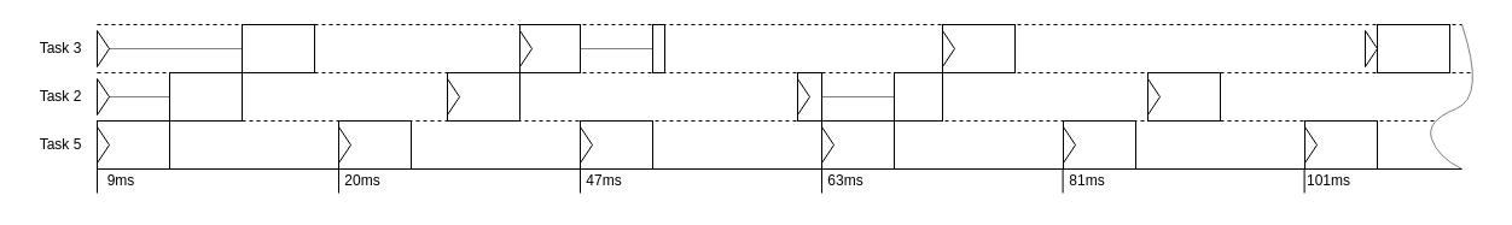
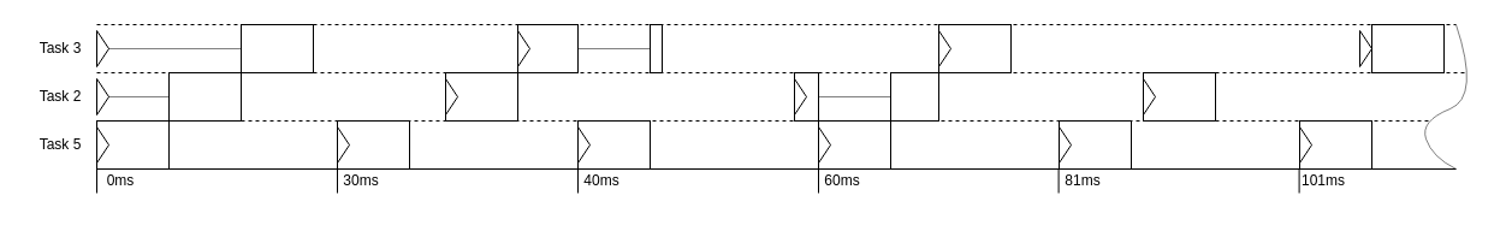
  <mxCell id="0" />
  <mxCell id="1" parent="0" />
- <mxCell id="2" value="9ms" style="text;html=1;strokeColor=none;fillColor=none;align=center;verticalAlign=middle;whiteSpace=wrap;rounded=0;" vertex="1" parent="1"><mxGeometry x="70" y="135" width="60" height="30" as="geometry" /></mxCell>
- <mxCell id="3" value="20ms" style="text;html=1;strokeColor=none;fillColor=none;align=center;verticalAlign=middle;whiteSpace=wrap;rounded=0;" vertex="1" parent="1"><mxGeometry x="270" y="135" width="60" height="30" as="geometry" /></mxCell>
+ <mxCell id="2" value="0ms" style="text;html=1;strokeColor=none;fillColor=none;align=center;verticalAlign=middle;whiteSpace=wrap;rounded=0;" vertex="1" parent="1"><mxGeometry x="70" y="135" width="60" height="30" as="geometry" /></mxCell>
+ <mxCell id="3" value="30ms" style="text;html=1;strokeColor=none;fillColor=none;align=center;verticalAlign=middle;whiteSpace=wrap;rounded=0;" vertex="1" parent="1"><mxGeometry x="270" y="135" width="60" height="30" as="geometry" /></mxCell>
  <mxCell id="4" value="" style="rounded=0;whiteSpace=wrap;html=1;" vertex="1" parent="1"><mxGeometry x="1080" y="100" width="60" height="40" as="geometry" /></mxCell>
  <mxCell id="5" value="" style="rounded=0;whiteSpace=wrap;html=1;" vertex="1" parent="1"><mxGeometry x="950" y="60" width="60" height="40" as="geometry" /></mxCell>
  <mxCell id="6" value="" style="rounded=0;whiteSpace=wrap;html=1;" vertex="1" parent="1"><mxGeometry x="880" y="100" width="60" height="40" as="geometry" /></mxCell>
  <mxCell id="7" value="" style="rounded=0;whiteSpace=wrap;html=1;" vertex="1" parent="1"><mxGeometry x="780" y="20" width="60" height="40" as="geometry" /></mxCell>
  <mxCell id="8" value="" style="rounded=0;whiteSpace=wrap;html=1;" vertex="1" parent="1"><mxGeometry x="430" y="20" width="50" height="40" as="geometry" /></mxCell>
  <mxCell id="9" value="" style="rounded=0;whiteSpace=wrap;html=1;" vertex="1" parent="1"><mxGeometry x="660" y="60" width="20" height="40" as="geometry" /></mxCell>
  <mxCell id="10" value="" style="rounded=0;whiteSpace=wrap;html=1;" vertex="1" parent="1"><mxGeometry x="370" y="60" width="60" height="40" as="geometry" /></mxCell>
  <mxCell id="11" value="" style="endArrow=none;html=1;rounded=0;" edge="1" parent="1"><mxGeometry width="50" height="50" relative="1" as="geometry"><mxPoint y="140" as="sourcePoint" x="80" /><mxPoint x="1210" y="140" as="targetPoint" /></mxGeometry></mxCell>
  <mxCell id="12" value="" style="endArrow=none;html=1;rounded=0;dashed=1;" edge="1" parent="1"><mxGeometry width="50" height="50" relative="1" as="geometry"><mxPoint y="100" as="sourcePoint" x="80" /><mxPoint x="1190" y="100" as="targetPoint" /></mxGeometry></mxCell>
  <mxCell id="13" value="" style="endArrow=none;html=1;rounded=0;dashed=1;" edge="1" parent="1"><mxGeometry width="50" height="50" relative="1" as="geometry"><mxPoint y="60" as="sourcePoint" x="80" /><mxPoint x="1220" y="60" as="targetPoint" /></mxGeometry></mxCell>
  <mxCell id="14" value="" style="endArrow=none;html=1;rounded=0;dashed=1;" edge="1" parent="1"><mxGeometry width="50" height="50" relative="1" as="geometry"><mxPoint y="20" as="sourcePoint" x="80" /><mxPoint x="1210" y="20" as="targetPoint" /></mxGeometry></mxCell>
  <mxCell id="15" value="Task 5" style="text;html=1;strokeColor=none;fillColor=none;align=center;verticalAlign=middle;whiteSpace=wrap;rounded=0;" vertex="1" parent="1"><mxGeometry x="20" y="105" width="60" height="30" as="geometry" /></mxCell>
  <mxCell id="16" value="Task 2" style="text;html=1;strokeColor=none;fillColor=none;align=center;verticalAlign=middle;whiteSpace=wrap;rounded=0;" vertex="1" parent="1"><mxGeometry x="20" y="65" width="60" height="30" as="geometry" /></mxCell>
  <mxCell id="17" value="Task 3" style="text;html=1;strokeColor=none;fillColor=none;align=center;verticalAlign=middle;whiteSpace=wrap;rounded=0;" vertex="1" parent="1"><mxGeometry x="20" y="25" width="60" height="30" as="geometry" /></mxCell>
  <mxCell id="18" value="" style="rounded=0;whiteSpace=wrap;html=1;" vertex="1" parent="1"><mxGeometry y="100" width="60" height="40" as="geometry" x="80" /></mxCell>
  <mxCell id="19" value="" style="rounded=0;whiteSpace=wrap;html=1;" vertex="1" parent="1"><mxGeometry x="280" y="100" width="60" height="40" as="geometry" /></mxCell>
  <mxCell id="20" value="" style="rounded=0;whiteSpace=wrap;html=1;" vertex="1" parent="1"><mxGeometry x="480" y="100" width="60" height="40" as="geometry" /></mxCell>
  <mxCell id="21" value="" style="rounded=0;whiteSpace=wrap;html=1;" vertex="1" parent="1"><mxGeometry x="680" y="100" width="60" height="40" as="geometry" /></mxCell>
  <mxCell id="22" value="" style="rounded=0;whiteSpace=wrap;html=1;" vertex="1" parent="1"><mxGeometry x="140" y="60" width="60" height="40" as="geometry" /></mxCell>
  <mxCell id="23" value="" style="rounded=0;whiteSpace=wrap;html=1;" vertex="1" parent="1"><mxGeometry x="200" y="20" width="60" height="40" as="geometry" /></mxCell>
  <mxCell id="24" value="" style="triangle;whiteSpace=wrap;html=1;" vertex="1" parent="1"><mxGeometry y="65" width="10" height="30" as="geometry" x="80" /></mxCell>
  <mxCell id="25" value="" style="triangle;whiteSpace=wrap;html=1;" vertex="1" parent="1"><mxGeometry y="25" width="10" height="30" as="geometry" x="80" /></mxCell>
  <mxCell id="26" value="" style="triangle;whiteSpace=wrap;html=1;" vertex="1" parent="1"><mxGeometry y="105" width="10" height="30" as="geometry" x="80" /></mxCell>
  <mxCell id="27" value="" style="triangle;whiteSpace=wrap;html=1;" vertex="1" parent="1"><mxGeometry x="280" y="105" width="10" height="30" as="geometry" /></mxCell>
  <mxCell id="28" value="" style="triangle;whiteSpace=wrap;html=1;" vertex="1" parent="1"><mxGeometry x="480" y="105" width="10" height="30" as="geometry" /></mxCell>
  <mxCell id="29" value="" style="triangle;whiteSpace=wrap;html=1;" vertex="1" parent="1"><mxGeometry x="680" y="105" width="10" height="30" as="geometry" /></mxCell>
  <mxCell id="30" value="" style="triangle;whiteSpace=wrap;html=1;" vertex="1" parent="1"><mxGeometry x="370" y="65" width="10" height="30" as="geometry" /></mxCell>
  <mxCell id="31" value="" style="triangle;whiteSpace=wrap;html=1;" vertex="1" parent="1"><mxGeometry x="660" y="65" width="10" height="30" as="geometry" /></mxCell>
  <mxCell id="32" value="" style="triangle;whiteSpace=wrap;html=1;" vertex="1" parent="1"><mxGeometry x="430" y="25" width="10" height="30" as="geometry" /></mxCell>
  <mxCell id="33" value="" style="triangle;whiteSpace=wrap;html=1;" vertex="1" parent="1"><mxGeometry x="780" y="25" width="10" height="30" as="geometry" /></mxCell>
  <mxCell id="34" value="" style="triangle;whiteSpace=wrap;html=1;" vertex="1" parent="1"><mxGeometry x="880" y="105" width="10" height="30" as="geometry" /></mxCell>
  <mxCell id="35" value="" style="triangle;whiteSpace=wrap;html=1;" vertex="1" parent="1"><mxGeometry x="950" y="65" width="10" height="30" as="geometry" /></mxCell>
  <mxCell id="36" value="" style="endArrow=none;html=1;rounded=0;exitX=1;exitY=0.5;exitDx=0;exitDy=0;entryX=0;entryY=0.5;entryDx=0;entryDy=0;dashed=1;dashPattern=1 1;" edge="1" parent="1" source="24" target="22"><mxGeometry width="50" height="50" relative="1" as="geometry"><mxPoint x="410" y="210" as="sourcePoint" /><mxPoint x="460" y="160" as="targetPoint" /></mxGeometry></mxCell>
  <mxCell id="37" value="" style="endArrow=none;html=1;rounded=0;exitX=1;exitY=0.5;exitDx=0;exitDy=0;entryX=0;entryY=0.5;entryDx=0;entryDy=0;dashed=1;dashPattern=1 1;" edge="1" parent="1" source="25" target="23"><mxGeometry width="50" height="50" relative="1" as="geometry"><mxPoint x="100" y="90" as="sourcePoint" /><mxPoint x="150" y="90" as="targetPoint" /></mxGeometry></mxCell>
  <mxCell id="38" value="" style="endArrow=none;html=1;rounded=0;entryX=0;entryY=0.5;entryDx=0;entryDy=0;dashed=1;dashPattern=1 1;exitX=1;exitY=0.5;exitDx=0;exitDy=0;" edge="1" parent="1" source="9" target="44"><mxGeometry width="50" height="50" relative="1" as="geometry"><mxPoint x="690" y="120" as="sourcePoint" /><mxPoint x="720" y="119.57" as="targetPoint" /><Array as="points" /></mxGeometry></mxCell>
  <mxCell id="39" value="" style="triangle;whiteSpace=wrap;html=1;" vertex="1" parent="1"><mxGeometry x="1080" y="105" width="10" height="30" as="geometry" /></mxCell>
  <mxCell id="40" value="" style="triangle;whiteSpace=wrap;html=1;" vertex="1" parent="1"><mxGeometry x="1130" y="25" width="10" height="30" as="geometry" /></mxCell>
  <mxCell id="41" value="" style="rounded=0;whiteSpace=wrap;html=1;" vertex="1" parent="1"><mxGeometry x="1140" y="20" width="60" height="40" as="geometry" /></mxCell>
  <mxCell id="42" value="" style="rounded=0;whiteSpace=wrap;html=1;" vertex="1" parent="1"><mxGeometry x="540" y="20" width="10" height="40" as="geometry" /></mxCell>
  <mxCell id="43" value="" style="endArrow=none;html=1;rounded=0;dashed=1;dashPattern=1 1;exitX=1;exitY=0.5;exitDx=0;exitDy=0;entryX=0;entryY=0.5;entryDx=0;entryDy=0;" edge="1" parent="1" source="8" target="42"><mxGeometry width="50" height="50" relative="1" as="geometry"><mxPoint x="510" y="130" as="sourcePoint" /><mxPoint x="560" y="80" as="targetPoint" /></mxGeometry></mxCell>
  <mxCell id="44" value="" style="rounded=0;whiteSpace=wrap;html=1;" vertex="1" parent="1"><mxGeometry x="740" y="60" width="40" height="40" as="geometry" /></mxCell>
  <mxCell id="45" value="" style="endArrow=none;html=1;rounded=0;exitX=0;exitY=1;exitDx=0;exitDy=0;" edge="1" parent="1" source="19"><mxGeometry width="50" height="50" relative="1" as="geometry"><mxPoint x="200" y="140" as="sourcePoint" /><mxPoint x="280" y="160" as="targetPoint" /></mxGeometry></mxCell>
  <mxCell id="46" value="" style="endArrow=none;html=1;rounded=0;exitX=0;exitY=1;exitDx=0;exitDy=0;" edge="1" parent="1"><mxGeometry width="50" height="50" relative="1" as="geometry"><mxPoint x="480" y="140" as="sourcePoint" /><mxPoint x="480" y="160" as="targetPoint" /></mxGeometry></mxCell>
  <mxCell id="47" value="" style="endArrow=none;html=1;rounded=0;exitX=0;exitY=1;exitDx=0;exitDy=0;" edge="1" parent="1"><mxGeometry width="50" height="50" relative="1" as="geometry"><mxPoint x="680" y="140" as="sourcePoint" /><mxPoint x="680" y="160" as="targetPoint" /></mxGeometry></mxCell>
  <mxCell id="48" value="" style="endArrow=none;html=1;rounded=0;exitX=0;exitY=1;exitDx=0;exitDy=0;" edge="1" parent="1"><mxGeometry width="50" height="50" relative="1" as="geometry"><mxPoint x="879.6" y="140" as="sourcePoint" /><mxPoint x="879.6" y="160" as="targetPoint" /></mxGeometry></mxCell>
  <mxCell id="49" value="" style="endArrow=none;html=1;rounded=0;exitX=0;exitY=1;exitDx=0;exitDy=0;" edge="1" parent="1"><mxGeometry width="50" height="50" relative="1" as="geometry"><mxPoint x="1079.6" y="140" as="sourcePoint" /><mxPoint x="1079.6" y="160" as="targetPoint" /></mxGeometry></mxCell>
- <mxCell id="50" value="47ms" style="text;html=1;strokeColor=none;fillColor=none;align=center;verticalAlign=middle;whiteSpace=wrap;rounded=0;" vertex="1" parent="1"><mxGeometry x="470" y="135" width="60" height="30" as="geometry" /></mxCell>
- <mxCell id="51" value="63ms" style="text;html=1;strokeColor=none;fillColor=none;align=center;verticalAlign=middle;whiteSpace=wrap;rounded=0;" vertex="1" parent="1"><mxGeometry x="670" y="135" width="60" height="30" as="geometry" /></mxCell>
+ <mxCell id="50" value="40ms" style="text;html=1;strokeColor=none;fillColor=none;align=center;verticalAlign=middle;whiteSpace=wrap;rounded=0;" vertex="1" parent="1"><mxGeometry x="470" y="135" width="60" height="30" as="geometry" /></mxCell>
+ <mxCell id="51" value="60ms" style="text;html=1;strokeColor=none;fillColor=none;align=center;verticalAlign=middle;whiteSpace=wrap;rounded=0;" vertex="1" parent="1"><mxGeometry x="670" y="135" width="60" height="30" as="geometry" /></mxCell>
  <mxCell id="52" value="81ms" style="text;html=1;strokeColor=none;fillColor=none;align=center;verticalAlign=middle;whiteSpace=wrap;rounded=0;" vertex="1" parent="1"><mxGeometry x="870" y="135" width="60" height="30" as="geometry" /></mxCell>
  <mxCell id="53" value="" style="endArrow=none;html=1;rounded=0;exitX=0;exitY=1;exitDx=0;exitDy=0;" edge="1" parent="1" source="18"><mxGeometry width="50" height="50" relative="1" as="geometry"><mxPoint x="290" y="150" as="sourcePoint" /><mxPoint y="160" as="targetPoint" x="80" /><Array as="points" /></mxGeometry></mxCell>
  <mxCell id="54" value="101ms" style="text;html=1;strokeColor=none;fillColor=none;align=center;verticalAlign=middle;whiteSpace=wrap;rounded=0;" vertex="1" parent="1"><mxGeometry x="1070" y="135" width="60" height="30" as="geometry" /></mxCell>
  <mxCell id="55" value="" style="curved=1;endArrow=none;html=1;rounded=0;endFill=0;strokeWidth=0.5;" edge="1" parent="1"><mxGeometry width="50" height="50" relative="1" as="geometry"><mxPoint x="1210" y="140" as="sourcePoint" /><mxPoint x="1210" y="20" as="targetPoint" /><Array as="points"><mxPoint x="1190" y="130" /><mxPoint x="1180" y="100" /><mxPoint x="1230" y="80" /></Array></mxGeometry></mxCell>
